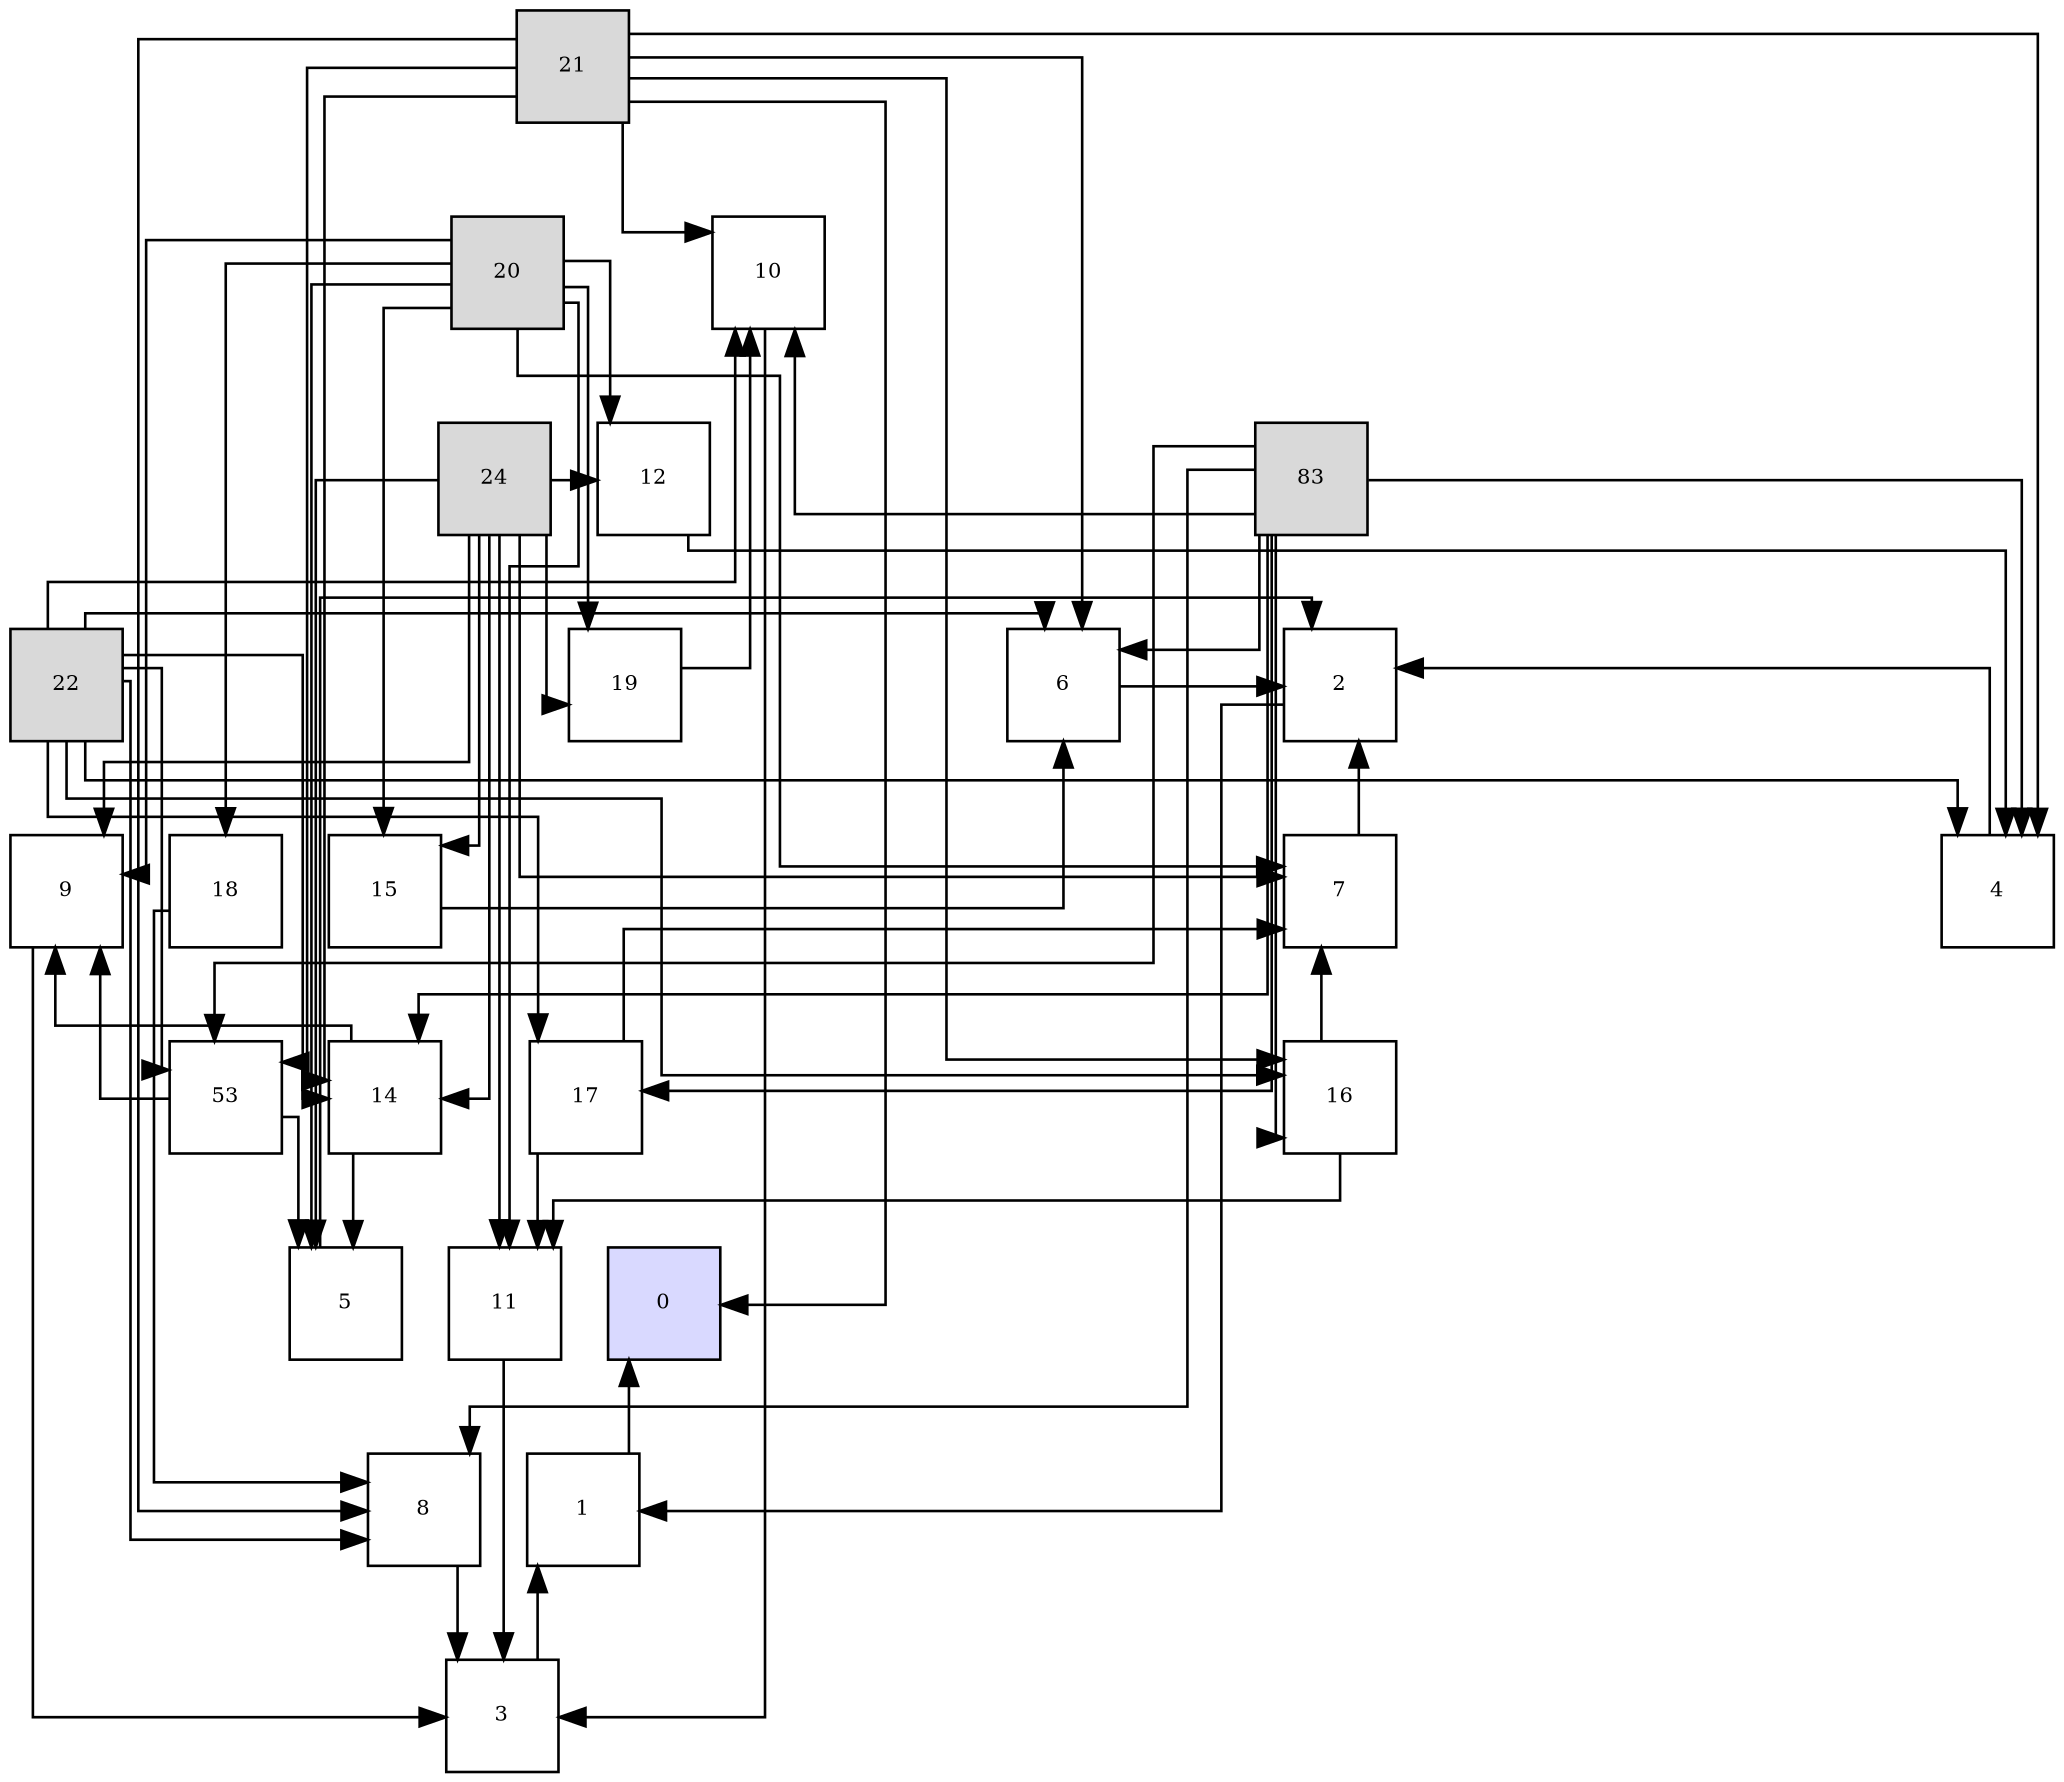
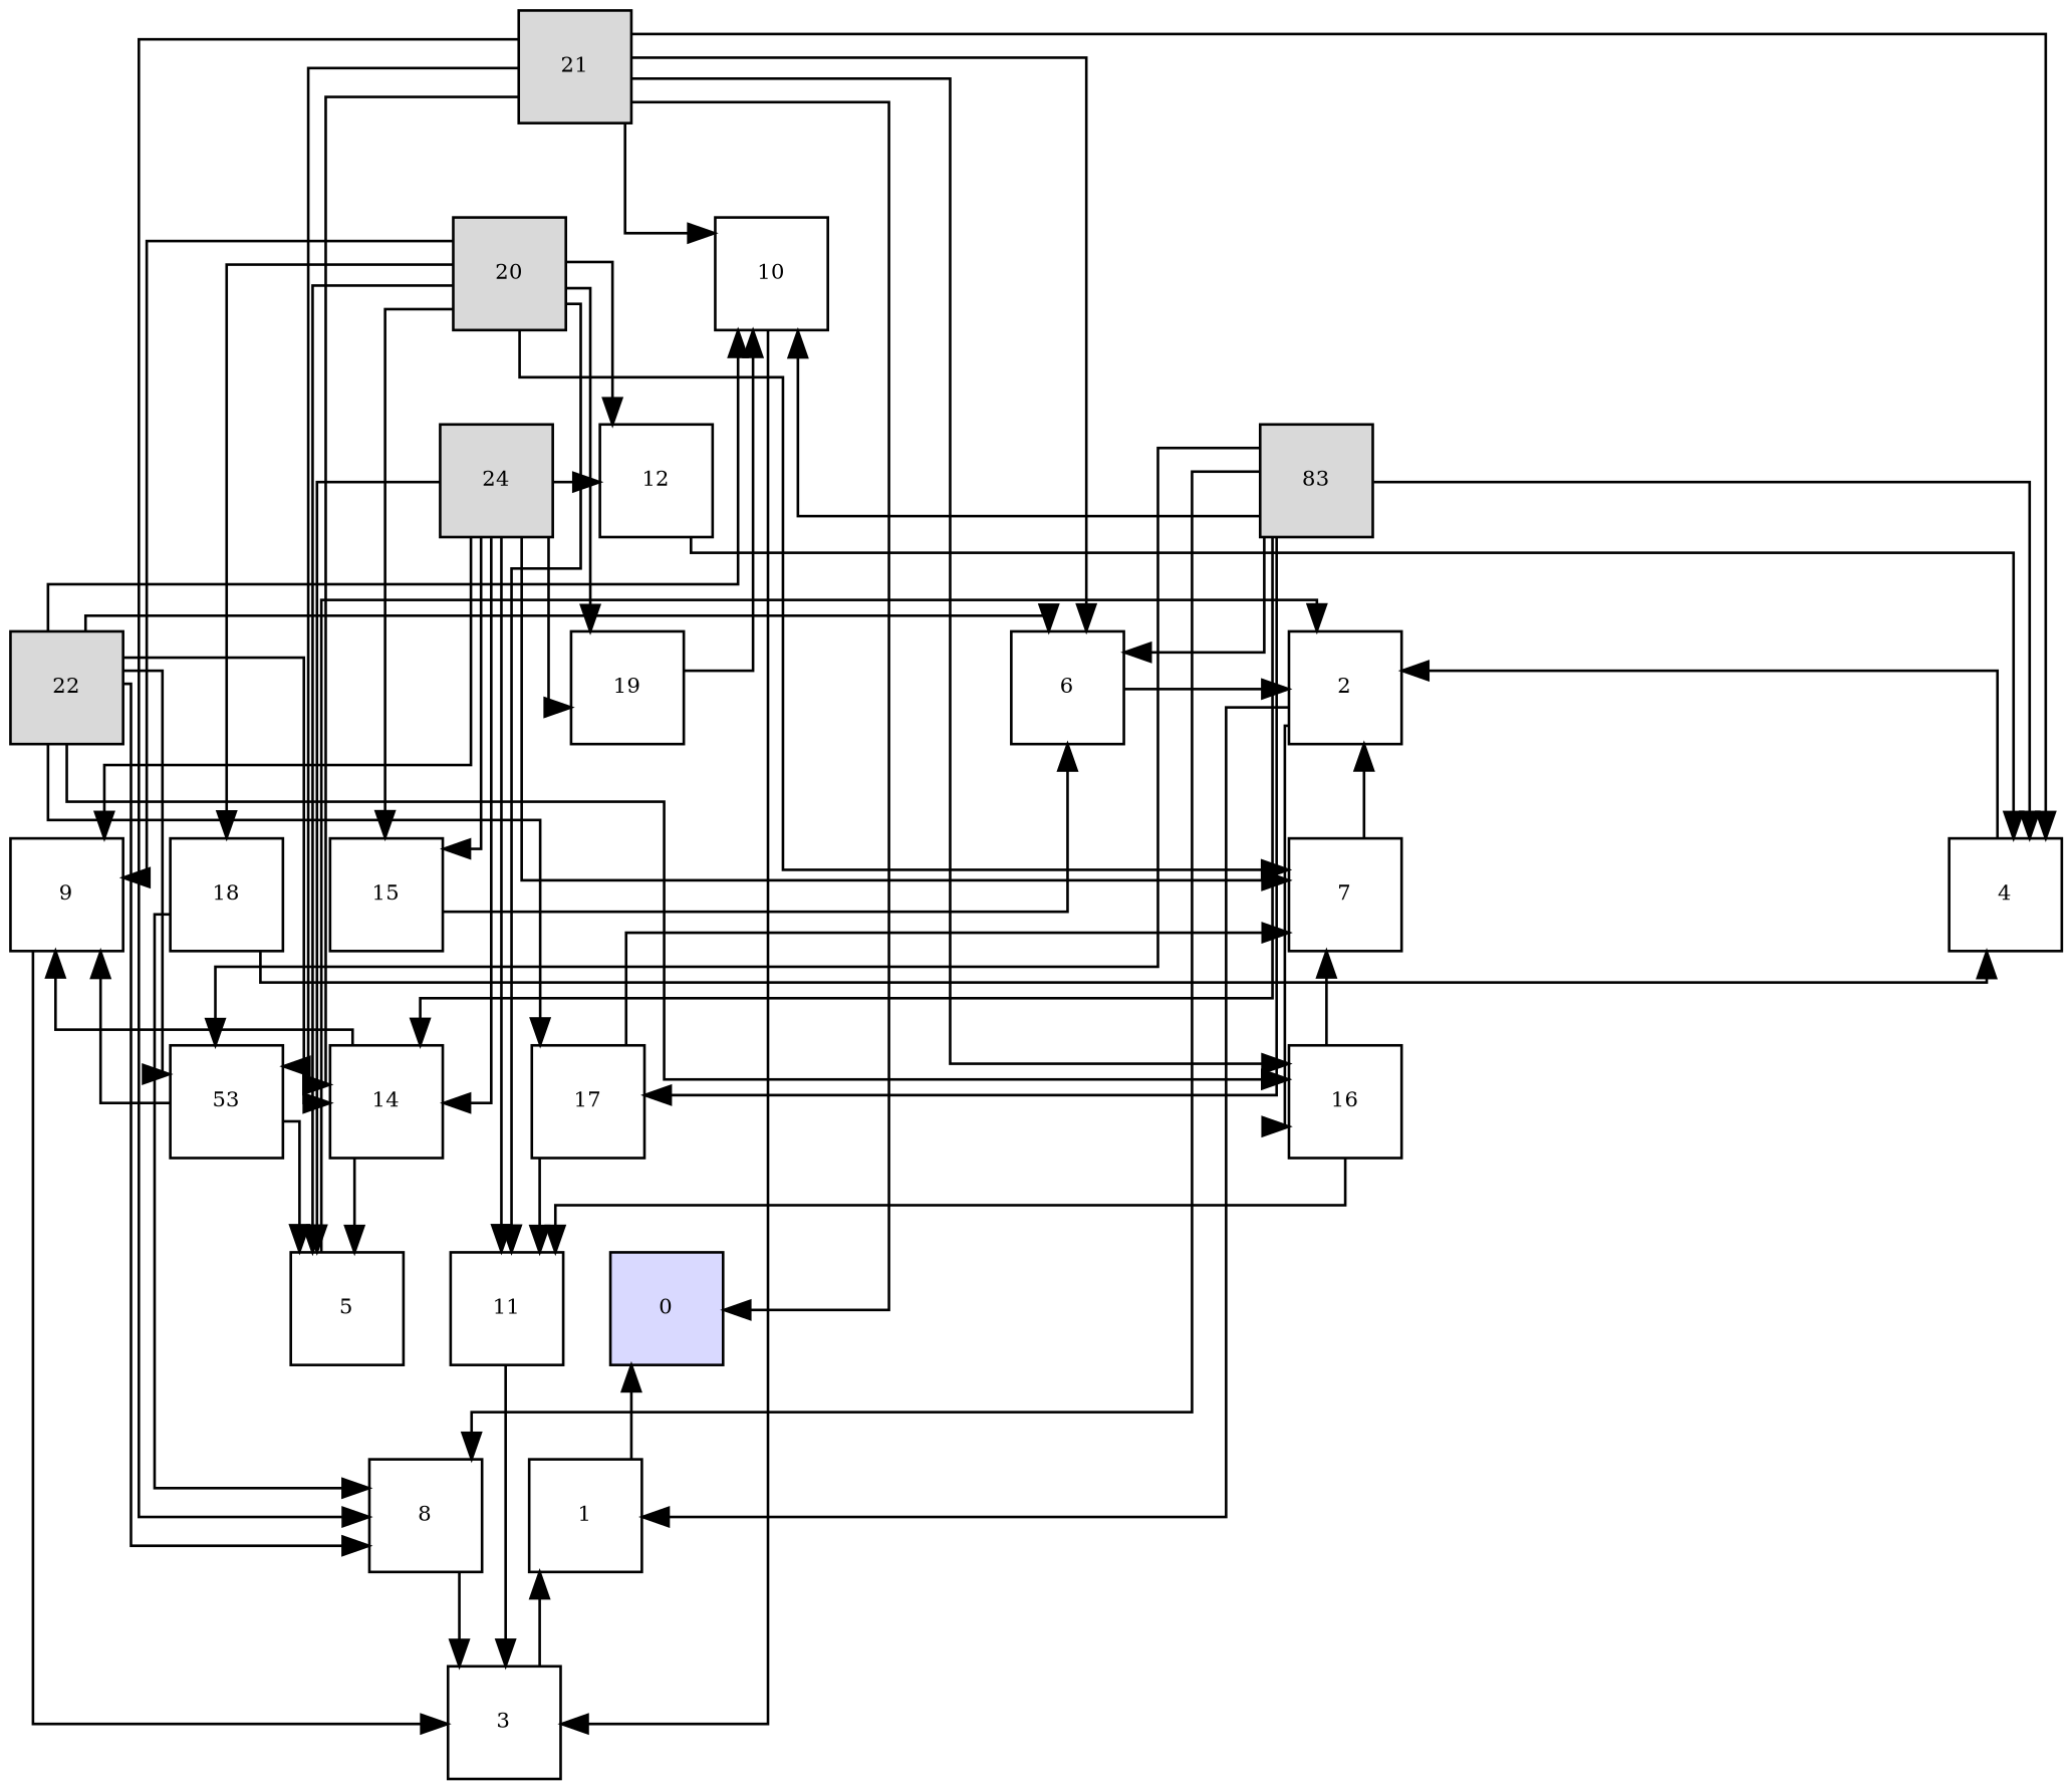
  digraph {
    rank=same
    rankdir=TB
    splines=ortho
    node [fillcolor="#ffffff" fixedsize=true fontsize=8 shape=square style=filled]
    edge [constraint=false style=vis]
    n1 [fillcolor="#d9d9d9" label=21 width=0.6]
    n2 [label=10 width=0.6]
    n3 [label=4 width=0.6]
    n4 [fillcolor="#d9d9d9" label=20 width=0.6]
    n5 [label=6 width=0.6]
    n6 [label=16 width=0.6]
    n7 [label=14 width=0.6]
    n8 [label=53 width=0.6]
    n9 [label=8 width=0.6]
    n10 [fillcolor="#d9d9ff" label=0 width=0.6]
    n11 [fillcolor="#d9d9d9" label=83 width=0.6]
    n12 [label=12 width=0.6]
    n13 [label=3 width=0.6]
    n14 [label=2 width=0.6]
    n15 [label=7 width=0.6]
    n16 [fillcolor="#d9d9d9" label=24 width=0.6]
    n17 [label=19 width=0.6]
    n18 [label=15 width=0.6]
    n19 [label=18 width=0.6]
    n20 [label=11 width=0.6]
    n21 [label=9 width=0.6]
    n22 [label=5 width=0.6]
    n23 [label=17 width=0.6]
    n24 [label=1 width=0.6]
    n25 [fillcolor="#d9d9d9" label=22 width=0.6]
    n1 -> n2
    n1 -> n2 [constraint=true style=invis]
    n1 -> n3
    n1 -> n4 [constraint=true style=invis]
    n1 -> n5
    n1 -> n6
    n1 -> n7
    n1 -> n8
    n1 -> n9
    n1 -> n10
    n2 -> n11 [constraint=true style=invis]
    n2 -> n12 [constraint=true style=invis]
    n2 -> n13
    n3 -> n6 [constraint=true style=invis]
    n3 -> n14
    n4 -> n12
    n4 -> n12 [constraint=true style=invis]
    n4 -> n15
    n4 -> n16 [constraint=true style=invis]
    n4 -> n17
    n4 -> n18
    n4 -> n19
    n4 -> n20
    n4 -> n21
    n4 -> n22
    n5 -> n14
    n5 -> n15 [constraint=true style=invis]
    n5 -> n18 [constraint=true style=invis]
    n6 -> n10 [constraint=true style=invis]
    n6 -> n15
    n6 -> n20
    n7 -> n20 [constraint=true style=invis]
    n7 -> n21
    n7 -> n22
    n7 -> n22 [constraint=true style=invis]
    n8 -> n21
    n8 -> n22
    n8 -> n22 [constraint=true style=invis]
    n9 -> n13
    n9 -> n13 [constraint=true style=invis]
    n10 -> n24 [constraint=true style=invis]
    n11 -> n2
    n11 -> n3
    n11 -> n5
    n11 -> n5 [constraint=true style=invis]
-   n11 -> n6
+   n14 -> n6
    n11 -> n7
    n11 -> n8
    n11 -> n9
    n11 -> n14 [constraint=true style=invis]
    n11 -> n23
    n12 -> n3
    n12 -> n5 [constraint=true style=invis]
    n12 -> n17 [constraint=true style=invis]
    n13 -> n24
    n14 -> n3 [constraint=true style=invis]
    n14 -> n15 [constraint=true style=invis]
    n14 -> n24
    n15 -> n6 [constraint=true style=invis]
    n15 -> n14
    n15 -> n23 [constraint=true style=invis]
    n16 -> n7
    n16 -> n12
    n16 -> n15
    n16 -> n17
    n16 -> n17 [constraint=true style=invis]
    n16 -> n18
    n16 -> n20
    n16 -> n21
    n16 -> n22
    n16 -> n25 [constraint=true style=invis]
    n17 -> n2
    n17 -> n18 [constraint=true style=invis]
    n17 -> n19 [constraint=true style=invis]
    n18 -> n5
    n18 -> n7 [constraint=true style=invis]
    n18 -> n23 [constraint=true style=invis]
    n19 -> n7 [constraint=true style=invis]
    n19 -> n8 [constraint=true style=invis]
    n19 -> n9
    n20 -> n9 [constraint=true style=invis]
    n20 -> n13
    n20 -> n24 [constraint=true style=invis]
    n21 -> n8 [constraint=true style=invis]
    n21 -> n13
    n22 -> n9 [constraint=true style=invis]
    n22 -> n14
    n23 -> n10 [constraint=true style=invis]
    n23 -> n15
    n23 -> n20
    n23 -> n20 [constraint=true style=invis]
    n24 -> n10
    n24 -> n13 [constraint=true style=invis]
    n25 -> n2
-   n25 -> n3
+   n19 -> n3
    n25 -> n5
    n25 -> n6
    n25 -> n7
    n25 -> n8
    n25 -> n9
    n25 -> n19 [constraint=true style=invis]
    n25 -> n21 [constraint=true style=invis]
    n25 -> n23
  }
